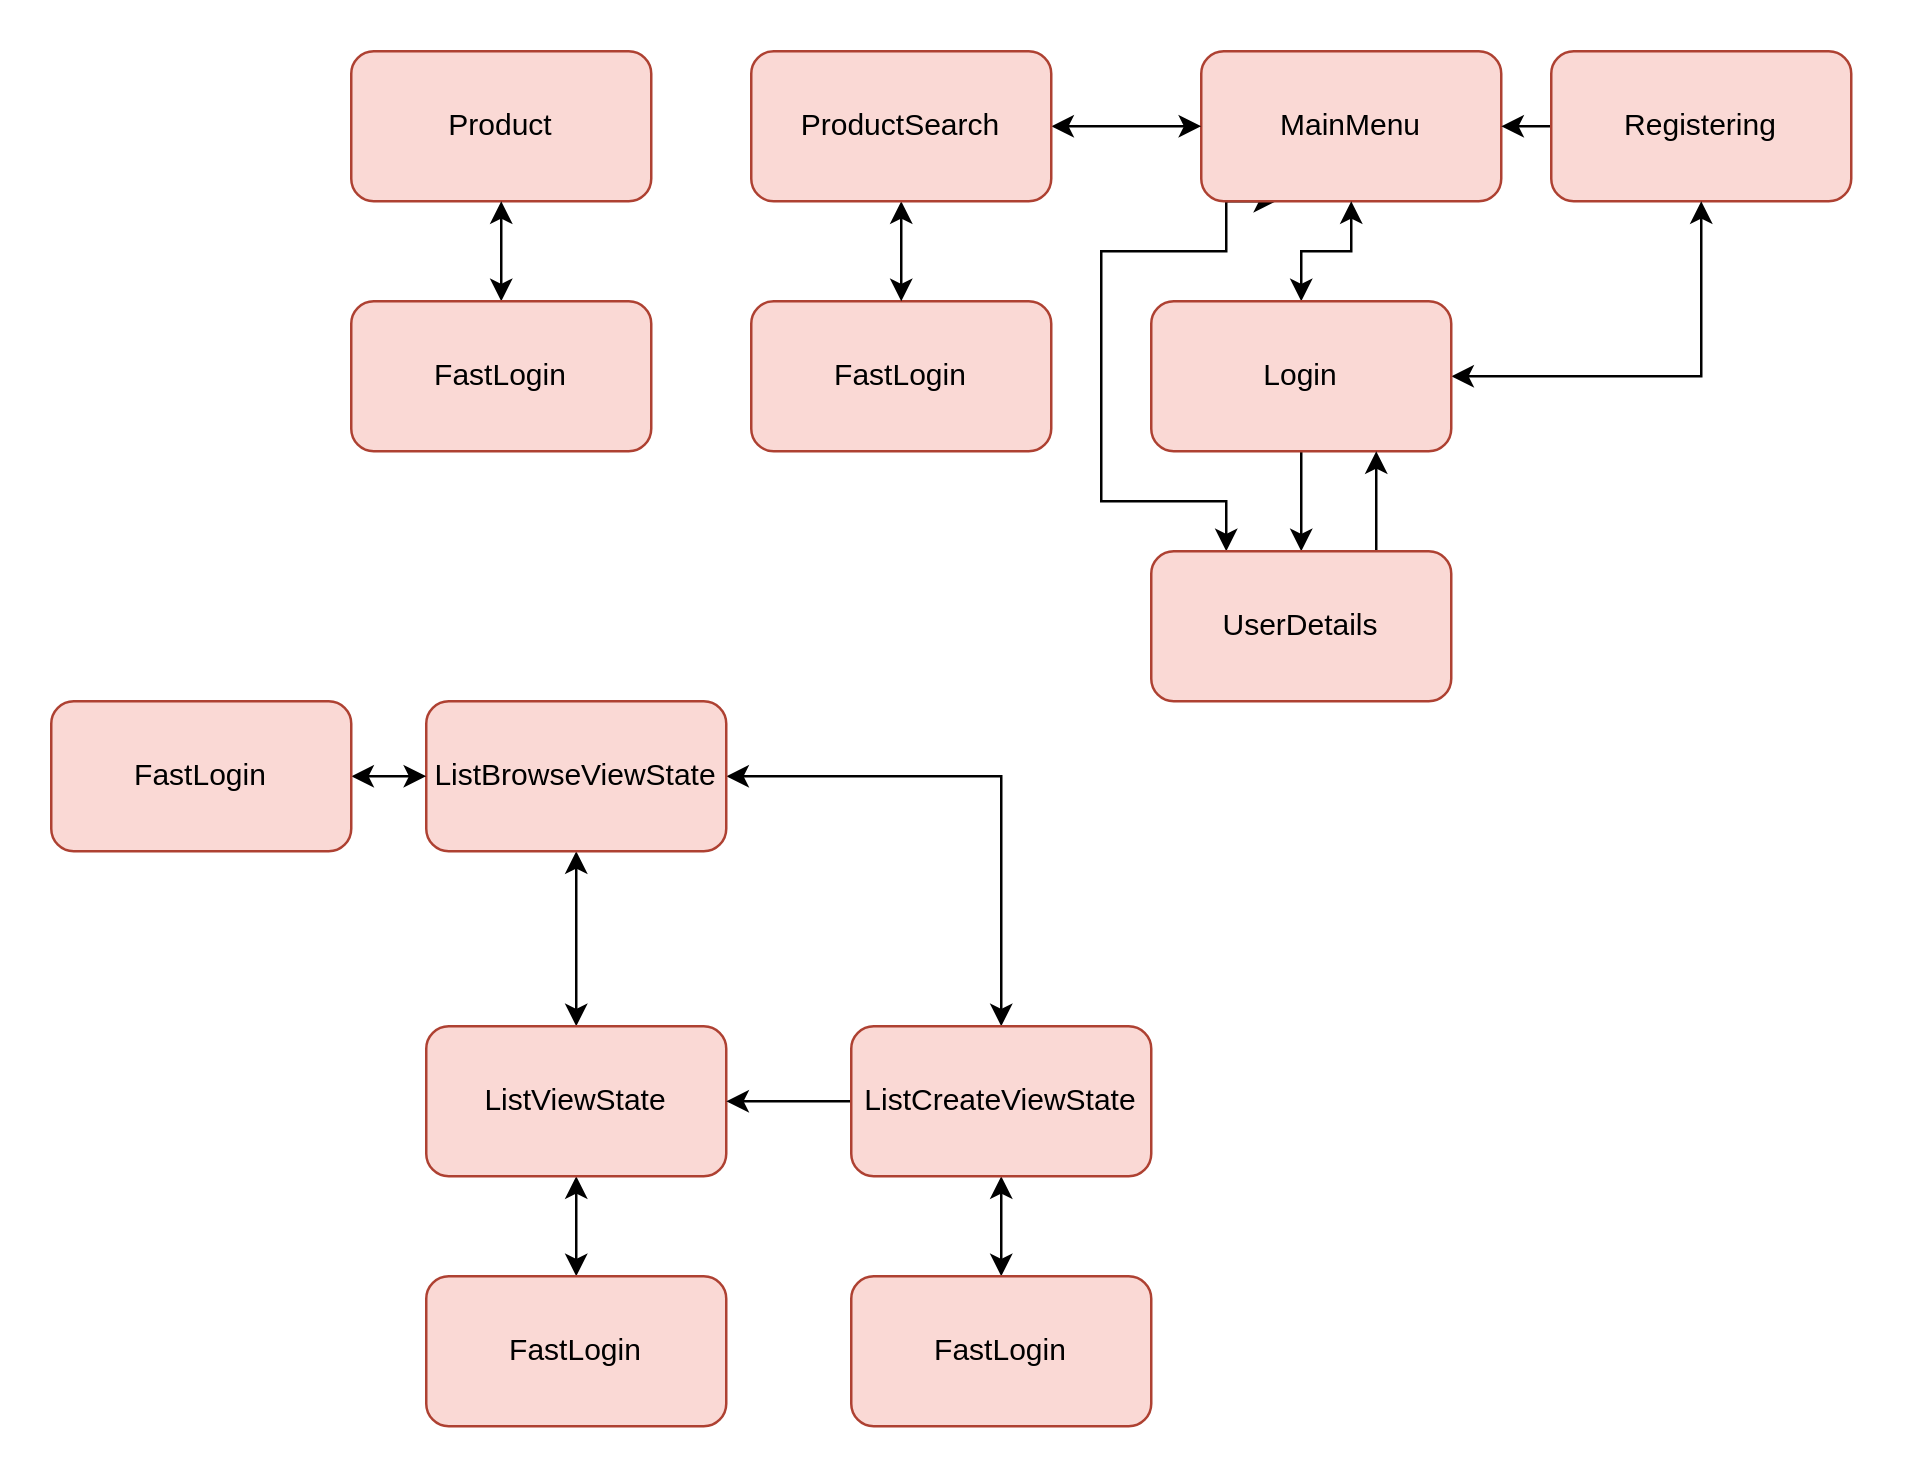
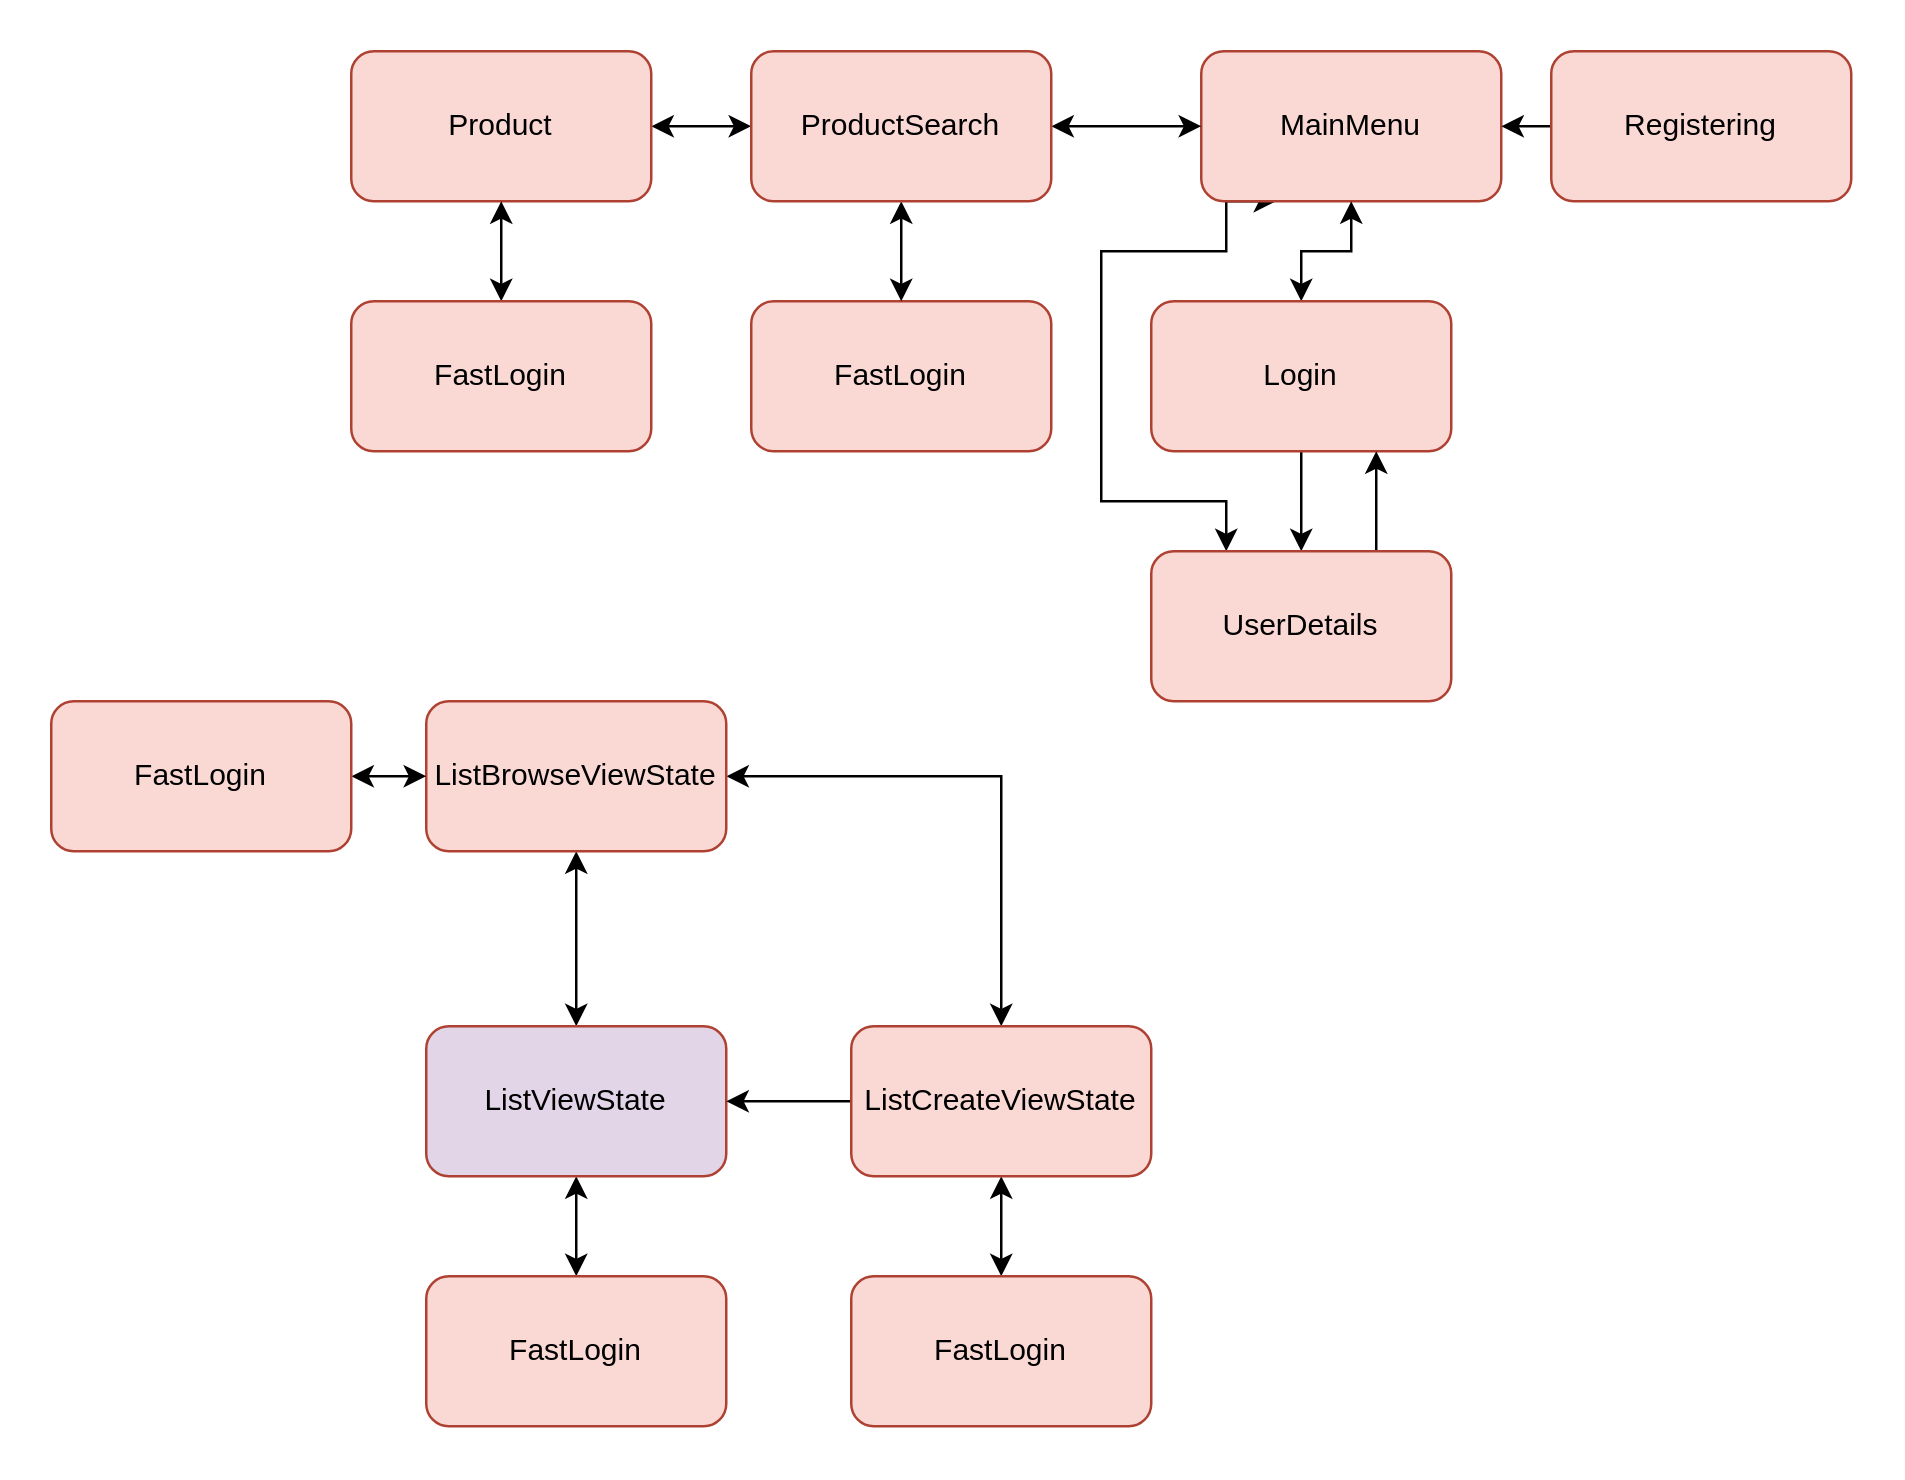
  <mxCell id="0" />
  <mxCell id="1" parent="0" />
  <mxCell id="2" style="edgeStyle=orthogonalEdgeStyle;rounded=0;orthogonalLoop=1;jettySize=auto;html=1;exitX=0.25;exitY=1;exitDx=0;exitDy=0;entryX=0.25;entryY=0;entryDx=0;entryDy=0;fontFamily=Helvetica;fontSize=12;fontColor=#000000;startArrow=classic;startFill=1;" edge="1" parent="1" source="3" target="17"><mxGeometry relative="1" as="geometry"><Array as="points"><mxPoint x="490" y="100" /><mxPoint x="440" y="100" /><mxPoint x="440" y="200" /><mxPoint x="490" y="200" /></Array></mxGeometry></mxCell>
  <mxCell id="3" value="MainMenu" style="rounded=1;whiteSpace=wrap;html=1;fillColor=#fad9d5;strokeColor=#ae4132;fontColor=#000000;" parent="1" vertex="1"><mxGeometry x="480" y="20" width="120" height="60" as="geometry" /></mxCell>
  <mxCell id="4" style="edgeStyle=orthogonalEdgeStyle;rounded=0;orthogonalLoop=1;jettySize=auto;html=1;exitX=0;exitY=0.5;exitDx=0;exitDy=0;entryX=1;entryY=0.5;entryDx=0;entryDy=0;fontFamily=Helvetica;fontSize=12;fontColor=#000000;" parent="1" source="5" target="3" edge="1"><mxGeometry relative="1" as="geometry" /></mxCell>
  <mxCell id="5" value="Registering" style="rounded=1;whiteSpace=wrap;html=1;strokeColor=#ae4132;fontFamily=Helvetica;fontSize=12;fontColor=#000000;fillColor=#fad9d5;" parent="1" vertex="1"><mxGeometry x="620" y="20" width="120" height="60" as="geometry" /></mxCell>
  <mxCell id="6" value="" style="edgeStyle=orthogonalEdgeStyle;rounded=0;orthogonalLoop=1;jettySize=auto;html=1;fontFamily=Helvetica;fontSize=12;fontColor=#000000;startArrow=none;startFill=0;" edge="1" parent="1" source="9" target="17"><mxGeometry relative="1" as="geometry" /></mxCell>
- <mxCell id="7" style="edgeStyle=orthogonalEdgeStyle;rounded=0;orthogonalLoop=1;jettySize=auto;html=1;exitX=1;exitY=0.5;exitDx=0;exitDy=0;entryX=0.5;entryY=1;entryDx=0;entryDy=0;fontFamily=Helvetica;fontSize=12;fontColor=#000000;startArrow=classic;startFill=1;" edge="1" parent="1" source="9" target="5"><mxGeometry relative="1" as="geometry" /></mxCell>
  <mxCell id="8" style="edgeStyle=orthogonalEdgeStyle;rounded=0;orthogonalLoop=1;jettySize=auto;html=1;exitX=0.5;exitY=0;exitDx=0;exitDy=0;entryX=0.5;entryY=1;entryDx=0;entryDy=0;fontFamily=Helvetica;fontSize=12;fontColor=#000000;startArrow=classic;startFill=1;" edge="1" parent="1" source="9" target="3"><mxGeometry relative="1" as="geometry" /></mxCell>
  <mxCell id="9" value="Login" style="rounded=1;whiteSpace=wrap;html=1;strokeColor=#ae4132;fontFamily=Helvetica;fontSize=12;fontColor=#000000;fillColor=#fad9d5;" parent="1" vertex="1"><mxGeometry x="460" y="120" width="120" height="60" as="geometry" /></mxCell>
+ <mxCell id="10" style="edgeStyle=orthogonalEdgeStyle;rounded=0;orthogonalLoop=1;jettySize=auto;html=1;exitX=1;exitY=0.5;exitDx=0;exitDy=0;entryX=0;entryY=0.5;entryDx=0;entryDy=0;fontFamily=Helvetica;fontSize=12;fontColor=#000000;startArrow=classic;startFill=1;" edge="1" parent="1" source="11" target="15"><mxGeometry relative="1" as="geometry" /></mxCell>
  <mxCell id="11" value="Product" style="rounded=1;whiteSpace=wrap;html=1;strokeColor=#ae4132;fontFamily=Helvetica;fontSize=12;fontColor=#000000;fillColor=#fad9d5;" parent="1" vertex="1"><mxGeometry x="140" y="20" width="120" height="60" as="geometry" /></mxCell>
  <mxCell id="12" value="FastLogin" style="rounded=1;whiteSpace=wrap;html=1;strokeColor=#ae4132;fontFamily=Helvetica;fontSize=12;fontColor=#000000;fillColor=#fad9d5;" parent="1" vertex="1"><mxGeometry x="300" y="120" width="120" height="60" as="geometry" /></mxCell>
  <mxCell id="13" style="edgeStyle=orthogonalEdgeStyle;rounded=0;orthogonalLoop=1;jettySize=auto;html=1;exitX=1;exitY=0.5;exitDx=0;exitDy=0;entryX=0;entryY=0.5;entryDx=0;entryDy=0;fontFamily=Helvetica;fontSize=12;fontColor=#000000;startArrow=classic;startFill=1;" edge="1" parent="1" source="15" target="3"><mxGeometry relative="1" as="geometry" /></mxCell>
  <mxCell id="14" style="edgeStyle=orthogonalEdgeStyle;rounded=0;orthogonalLoop=1;jettySize=auto;html=1;exitX=0.5;exitY=1;exitDx=0;exitDy=0;entryX=0.5;entryY=0;entryDx=0;entryDy=0;fontFamily=Helvetica;fontSize=12;fontColor=#000000;startArrow=classic;startFill=1;" edge="1" parent="1" source="15" target="12"><mxGeometry relative="1" as="geometry" /></mxCell>
  <mxCell id="15" value="ProductSearch" style="rounded=1;whiteSpace=wrap;html=1;strokeColor=#ae4132;fontFamily=Helvetica;fontSize=12;fontColor=#000000;fillColor=#fad9d5;" parent="1" vertex="1"><mxGeometry x="300" y="20" width="120" height="60" as="geometry" /></mxCell>
  <mxCell id="16" style="edgeStyle=orthogonalEdgeStyle;rounded=0;orthogonalLoop=1;jettySize=auto;html=1;exitX=0.75;exitY=0;exitDx=0;exitDy=0;entryX=0.75;entryY=1;entryDx=0;entryDy=0;fontFamily=Helvetica;fontSize=12;fontColor=#000000;" edge="1" parent="1" source="17" target="9"><mxGeometry relative="1" as="geometry" /></mxCell>
  <mxCell id="17" value="UserDetails" style="rounded=1;whiteSpace=wrap;html=1;strokeColor=#ae4132;fontFamily=Helvetica;fontSize=12;fontColor=#000000;fillColor=#fad9d5;" parent="1" vertex="1"><mxGeometry x="460" y="220" width="120" height="60" as="geometry" /></mxCell>
  <mxCell id="18" style="edgeStyle=orthogonalEdgeStyle;rounded=0;orthogonalLoop=1;jettySize=auto;html=1;exitX=1;exitY=0.5;exitDx=0;exitDy=0;entryX=0.5;entryY=0;entryDx=0;entryDy=0;fontFamily=Helvetica;fontSize=12;fontColor=#000000;startArrow=classic;startFill=1;" edge="1" parent="1" source="20" target="25"><mxGeometry relative="1" as="geometry" /></mxCell>
  <mxCell id="19" style="edgeStyle=orthogonalEdgeStyle;rounded=0;orthogonalLoop=1;jettySize=auto;html=1;exitX=0.5;exitY=1;exitDx=0;exitDy=0;entryX=0.5;entryY=0;entryDx=0;entryDy=0;fontFamily=Helvetica;fontSize=12;fontColor=#000000;startArrow=classic;startFill=1;" edge="1" parent="1" source="20" target="22"><mxGeometry relative="1" as="geometry" /></mxCell>
  <mxCell id="20" value="ListBrowseViewState" style="rounded=1;whiteSpace=wrap;html=1;strokeColor=#ae4132;fontFamily=Helvetica;fontSize=12;fontColor=#000000;fillColor=#fad9d5;" vertex="1" parent="1"><mxGeometry x="170" y="280" width="120" height="60" as="geometry" /></mxCell>
  <mxCell id="21" style="edgeStyle=orthogonalEdgeStyle;rounded=0;orthogonalLoop=1;jettySize=auto;html=1;exitX=0.5;exitY=1;exitDx=0;exitDy=0;entryX=0.5;entryY=0;entryDx=0;entryDy=0;fontFamily=Helvetica;fontSize=12;fontColor=#000000;startArrow=classic;startFill=1;" edge="1" parent="1" source="22" target="27"><mxGeometry relative="1" as="geometry" /></mxCell>
- <mxCell id="22" value="ListViewState" style="rounded=1;whiteSpace=wrap;html=1;strokeColor=#ae4132;fontFamily=Helvetica;fontSize=12;fontColor=#000000;fillColor=#fad9d5;" vertex="1" parent="1"><mxGeometry x="170" y="410" width="120" height="60" as="geometry" /></mxCell>
+ <mxCell id="22" value="ListViewState" style="rounded=1;whiteSpace=wrap;html=1;strokeColor=#ae4132;fontFamily=Helvetica;fontSize=12;fontColor=#000000;fillColor=#e1d5e7;" vertex="1" parent="1"><mxGeometry x="170" y="410" width="120" height="60" as="geometry" /></mxCell>
  <mxCell id="23" style="edgeStyle=orthogonalEdgeStyle;rounded=0;orthogonalLoop=1;jettySize=auto;html=1;exitX=0.5;exitY=1;exitDx=0;exitDy=0;entryX=0.5;entryY=0;entryDx=0;entryDy=0;fontFamily=Helvetica;fontSize=12;fontColor=#000000;startArrow=classic;startFill=1;" edge="1" parent="1" source="25" target="26"><mxGeometry relative="1" as="geometry" /></mxCell>
  <mxCell id="24" style="edgeStyle=orthogonalEdgeStyle;rounded=0;orthogonalLoop=1;jettySize=auto;html=1;exitX=0;exitY=0.5;exitDx=0;exitDy=0;entryX=1;entryY=0.5;entryDx=0;entryDy=0;fontFamily=Helvetica;fontSize=12;fontColor=#000000;" edge="1" parent="1" source="25" target="22"><mxGeometry relative="1" as="geometry" /></mxCell>
  <mxCell id="25" value="ListCreateViewState" style="rounded=1;whiteSpace=wrap;html=1;strokeColor=#ae4132;fontFamily=Helvetica;fontSize=12;fontColor=#000000;fillColor=#fad9d5;" vertex="1" parent="1"><mxGeometry x="340" y="410" width="120" height="60" as="geometry" /></mxCell>
  <mxCell id="26" value="FastLogin" style="rounded=1;whiteSpace=wrap;html=1;strokeColor=#ae4132;fontFamily=Helvetica;fontSize=12;fontColor=#000000;fillColor=#fad9d5;" vertex="1" parent="1"><mxGeometry x="340" y="510" width="120" height="60" as="geometry" /></mxCell>
  <mxCell id="27" value="FastLogin" style="rounded=1;whiteSpace=wrap;html=1;strokeColor=#ae4132;fontFamily=Helvetica;fontSize=12;fontColor=#000000;fillColor=#fad9d5;" vertex="1" parent="1"><mxGeometry x="170" y="510" width="120" height="60" as="geometry" /></mxCell>
  <mxCell id="28" style="edgeStyle=orthogonalEdgeStyle;rounded=0;orthogonalLoop=1;jettySize=auto;html=1;exitX=1;exitY=0.5;exitDx=0;exitDy=0;entryX=0;entryY=0.5;entryDx=0;entryDy=0;fontFamily=Helvetica;fontSize=12;fontColor=#000000;startArrow=classic;startFill=1;" edge="1" parent="1" source="29" target="20"><mxGeometry relative="1" as="geometry" /></mxCell>
  <mxCell id="29" value="FastLogin" style="rounded=1;whiteSpace=wrap;html=1;strokeColor=#ae4132;fontFamily=Helvetica;fontSize=12;fontColor=#000000;fillColor=#fad9d5;" vertex="1" parent="1"><mxGeometry x="20" y="280" width="120" height="60" as="geometry" /></mxCell>
  <mxCell id="30" style="edgeStyle=orthogonalEdgeStyle;rounded=0;orthogonalLoop=1;jettySize=auto;html=1;exitX=0.5;exitY=0;exitDx=0;exitDy=0;entryX=0.5;entryY=1;entryDx=0;entryDy=0;fontFamily=Helvetica;fontSize=12;fontColor=#000000;startArrow=classic;startFill=1;" edge="1" parent="1" source="31" target="11"><mxGeometry relative="1" as="geometry" /></mxCell>
  <mxCell id="31" value="FastLogin" style="rounded=1;whiteSpace=wrap;html=1;strokeColor=#ae4132;fontFamily=Helvetica;fontSize=12;fontColor=#000000;fillColor=#fad9d5;" vertex="1" parent="1"><mxGeometry x="140" y="120" width="120" height="60" as="geometry" /></mxCell>
